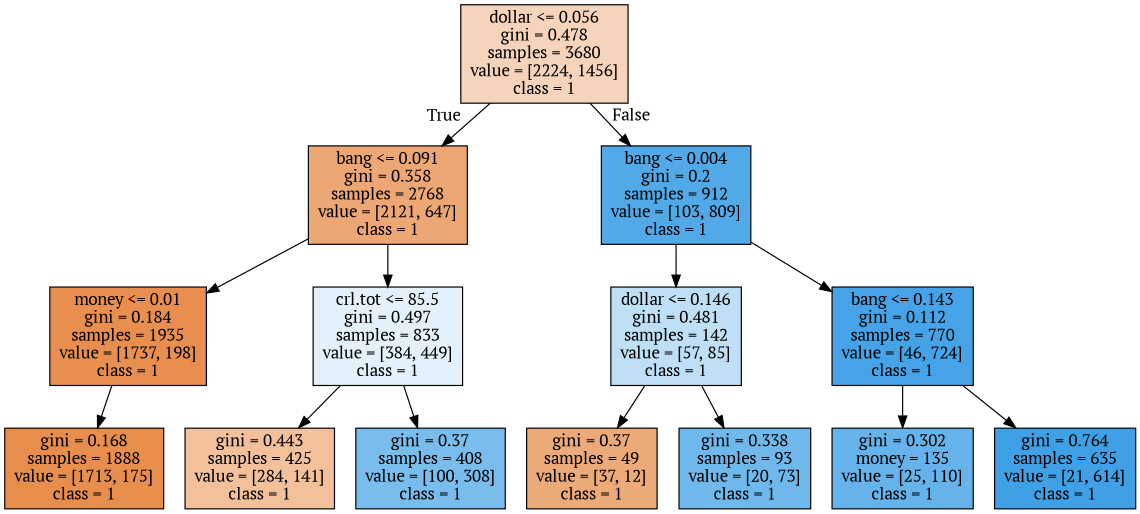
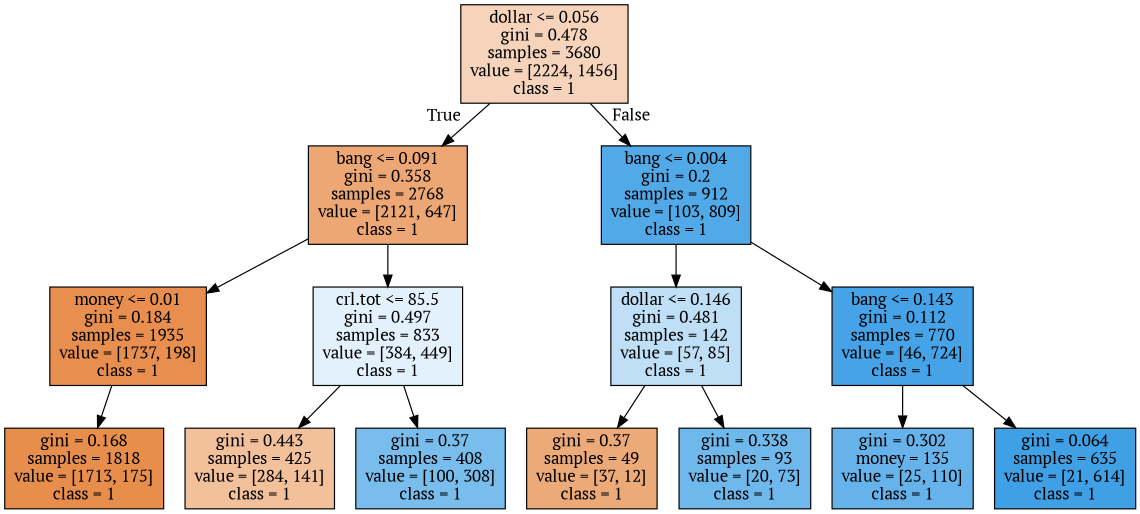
  digraph {
    fontname="PT Serif"
    node [color=black fontname="PT Serif" shape=box style=filled]
    edge [fontname="PT Serif"]
    n1 [fillcolor="#f6d3bb" label="dollar <= 0.056\ngini = 0.478\nsamples = 3680\nvalue = [2224, 1456]\nclass = 1"]
    n2 [fillcolor="#eda775" label="bang <= 0.091\ngini = 0.358\nsamples = 2768\nvalue = [2121, 647]\nclass = 1"]
    n3 [fillcolor="#52a9e8" label="bang <= 0.004\ngini = 0.2\nsamples = 912\nvalue = [103, 809]\nclass = 1"]
    n4 [fillcolor="#e88f50" label="money <= 0.01\ngini = 0.184\nsamples = 1935\nvalue = [1737, 198]\nclass = 1"]
    n5 [fillcolor="#e2f1fb" label="crl.tot <= 85.5\ngini = 0.497\nsamples = 833\nvalue = [384, 449]\nclass = 1"]
    n6 [fillcolor="#bedff6" label="dollar <= 0.146\ngini = 0.481\nsamples = 142\nvalue = [57, 85]\nclass = 1"]
    n7 [fillcolor="#46a3e7" label="bang <= 0.143\ngini = 0.112\nsamples = 770\nvalue = [46, 724]\nclass = 1"]
-   n8 [fillcolor="#e88e4d" label="gini = 0.168\nsamples = 1888\nvalue = [1713, 175]\nclass = 1"]
+   n8 [fillcolor="#e88e4d" label="gini = 0.168\nsamples = 1818\nvalue = [1713, 175]\nclass = 1"]
    n9 [fillcolor="#f2c09b" label="gini = 0.443\nsamples = 425\nvalue = [284, 141]\nclass = 1"]
    n10 [fillcolor="#79bded" label="gini = 0.37\nsamples = 408\nvalue = [100, 308]\nclass = 1"]
    n11 [fillcolor="#edaa79" label="gini = 0.37\nsamples = 49\nvalue = [37, 12]\nclass = 1"]
    n12 [fillcolor="#6fb8ec" label="gini = 0.338\nsamples = 93\nvalue = [20, 73]\nclass = 1"]
    n13 [fillcolor="#66b3eb" label="gini = 0.302\nmoney = 135\nvalue = [25, 110]\nclass = 1"]
-   n14 [fillcolor="#40a0e6" label="gini = 0.764\nsamples = 635\nvalue = [21, 614]\nclass = 1"]
+   n14 [fillcolor="#40a0e6" label="gini = 0.064\nsamples = 635\nvalue = [21, 614]\nclass = 1"]
    n1 -> n2 [headlabel=True labelangle=45 labeldistance=2.5]
    n1 -> n3 [headlabel=False labelangle=-45 labeldistance=2.5]
    n2 -> n4
    n2 -> n5
    n3 -> n6
    n3 -> n7
    n4 -> n8
    n5 -> n9
    n5 -> n10
    n6 -> n11
    n6 -> n12
    n7 -> n13
    n7 -> n14
  }
